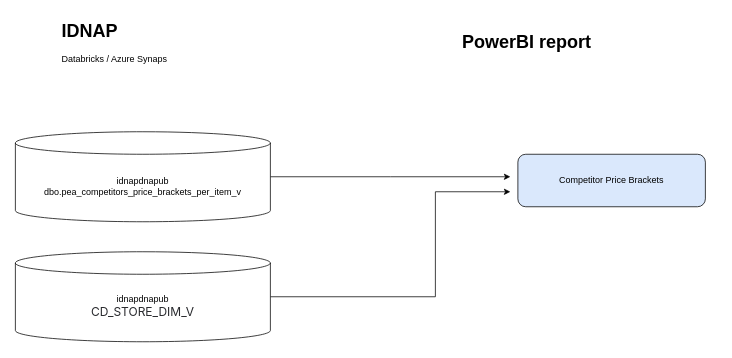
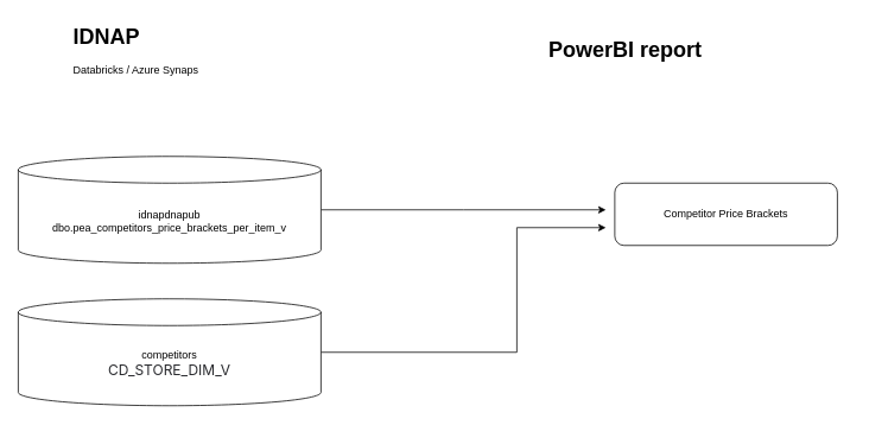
  <mxCell id="0" />
  <mxCell id="1" parent="0" />
- <mxCell id="2" value="Competitor Price Brackets" style="rounded=1;whiteSpace=wrap;html=1;fontSize=12;glass=0;strokeWidth=1;shadow=0;fillColor=#dae8fc;" parent="1" vertex="1"><mxGeometry x="690" y="205" width="250" height="70" as="geometry" /></mxCell>
+ <mxCell id="2" value="Competitor Price Brackets" style="rounded=1;whiteSpace=wrap;html=1;fontSize=12;glass=0;strokeWidth=1;shadow=0;" parent="1" vertex="1"><mxGeometry x="690" y="205" width="250" height="70" as="geometry" /></mxCell>
  <mxCell id="3" value="" style="edgeStyle=orthogonalEdgeStyle;rounded=0;orthogonalLoop=1;jettySize=auto;html=1;" edge="1" parent="1" source="4"><mxGeometry relative="1" as="geometry"><mxPoint x="680" y="235" as="targetPoint" /></mxGeometry></mxCell>
  <mxCell id="4" value="idnapdnapub&lt;br&gt;dbo.pea_competitors_price_brackets_per_item_v" style="shape=cylinder3;whiteSpace=wrap;html=1;boundedLbl=1;backgroundOutline=1;size=15;" vertex="1" parent="1"><mxGeometry x="20" y="175" width="340" height="120" as="geometry" /></mxCell>
  <mxCell id="5" value="" style="edgeStyle=orthogonalEdgeStyle;rounded=0;orthogonalLoop=1;jettySize=auto;html=1;" edge="1" parent="1" source="6"><mxGeometry relative="1" as="geometry"><mxPoint x="680" y="255" as="targetPoint" /><Array as="points"><mxPoint x="580" y="395" /><mxPoint x="580" y="255" /></Array></mxGeometry></mxCell>
- <mxCell id="6" value="idnapdnapub&lt;div&gt;&lt;span style=&quot;color: rgb(41, 42, 46); font-family: &amp;quot;Atlassian Sans&amp;quot;, ui-sans-serif, -apple-system, BlinkMacSystemFont, &amp;quot;Segoe UI&amp;quot;, Ubuntu, &amp;quot;Helvetica Neue&amp;quot;, sans-serif; font-size: 16px; text-align: start; white-space-collapse: preserve; background-color: rgb(255, 255, 255);&quot;&gt;CD_STORE_DIM_V&lt;/span&gt;&lt;/div&gt;" style="shape=cylinder3;whiteSpace=wrap;html=1;boundedLbl=1;backgroundOutline=1;size=15;" vertex="1" parent="1"><mxGeometry x="20" y="335" width="340" height="120" as="geometry" /></mxCell>
+ <mxCell id="6" value="competitors&lt;div&gt;&lt;span style=&quot;color: rgb(41, 42, 46); font-family: &amp;quot;Atlassian Sans&amp;quot;, ui-sans-serif, -apple-system, BlinkMacSystemFont, &amp;quot;Segoe UI&amp;quot;, Ubuntu, &amp;quot;Helvetica Neue&amp;quot;, sans-serif; font-size: 16px; text-align: start; white-space-collapse: preserve; background-color: rgb(255, 255, 255);&quot;&gt;CD_STORE_DIM_V&lt;/span&gt;&lt;/div&gt;" style="shape=cylinder3;whiteSpace=wrap;html=1;boundedLbl=1;backgroundOutline=1;size=15;" vertex="1" parent="1"><mxGeometry x="20" y="335" width="340" height="120" as="geometry" /></mxCell>
  <mxCell id="7" value="&lt;h1 style=&quot;margin-top: 0px;&quot;&gt;IDNAP&lt;/h1&gt;&lt;p&gt;Databricks / Azure Synaps&lt;/p&gt;" style="text;html=1;whiteSpace=wrap;overflow=hidden;rounded=0;" vertex="1" parent="1"><mxGeometry x="80" y="20" width="340" height="120" as="geometry" /></mxCell>
  <mxCell id="8" value="&lt;h1 style=&quot;margin-top: 0px;&quot;&gt;PowerBI report&amp;nbsp;&lt;/h1&gt;&lt;p&gt;&lt;br&gt;&lt;/p&gt;" style="text;html=1;whiteSpace=wrap;overflow=hidden;rounded=0;" vertex="1" parent="1"><mxGeometry x="614" y="35" width="340" height="120" as="geometry" /></mxCell>
